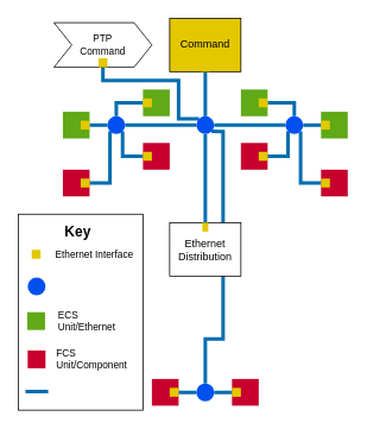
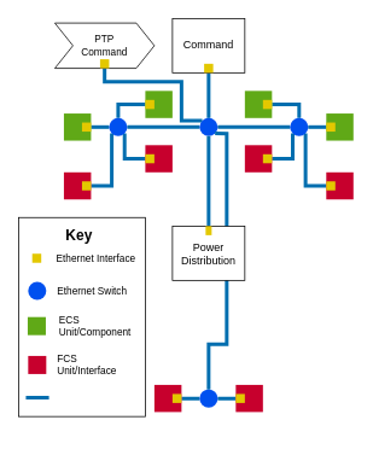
  <mxCell id="0" />
  <mxCell id="1" parent="0" />
  <mxCell id="2" style="edgeStyle=orthogonalEdgeStyle;shape=connector;rounded=0;orthogonalLoop=1;jettySize=auto;html=1;entryX=1;entryY=1;entryDx=0;entryDy=0;labelBackgroundColor=default;strokeColor=#006EAF;strokeWidth=4;align=center;verticalAlign=middle;fontFamily=Helvetica;fontSize=11;fontColor=default;endArrow=none;endFill=0;fillColor=#1ba1e2;exitX=0;exitY=0.5;exitDx=0;exitDy=0;" parent="1" source="67" target="15" edge="1"><mxGeometry relative="1" as="geometry"><mxPoint x="350" y="250" as="sourcePoint" /><Array as="points"><mxPoint x="337" y="205" /></Array><mxPoint x="340" y="230" as="targetPoint" /></mxGeometry></mxCell>
  <mxCell id="3" style="edgeStyle=orthogonalEdgeStyle;shape=connector;rounded=0;orthogonalLoop=1;jettySize=auto;html=1;exitX=1;exitY=0.5;exitDx=0;exitDy=0;entryX=0;entryY=1;entryDx=0;entryDy=0;labelBackgroundColor=default;strokeColor=#006EAF;strokeWidth=4;align=center;verticalAlign=middle;fontFamily=Helvetica;fontSize=11;fontColor=default;endArrow=none;endFill=0;fillColor=#1ba1e2;" parent="1" source="62" target="12" edge="1"><mxGeometry relative="1" as="geometry"><Array as="points"><mxPoint x="123" y="205" /></Array><mxPoint x="120" y="230" as="targetPoint" /></mxGeometry></mxCell>
  <mxCell id="4" style="edgeStyle=orthogonalEdgeStyle;shape=connector;rounded=0;orthogonalLoop=1;jettySize=auto;html=1;exitX=0;exitY=0.5;exitDx=0;exitDy=0;entryX=1;entryY=1;entryDx=0;entryDy=0;labelBackgroundColor=default;strokeColor=#006EAF;strokeWidth=4;align=center;verticalAlign=middle;fontFamily=Helvetica;fontSize=11;fontColor=default;endArrow=none;endFill=0;fillColor=#1ba1e2;" parent="1" source="65" target="12" edge="1"><mxGeometry relative="1" as="geometry"><Array as="points"><mxPoint x="137" y="175" /></Array><mxPoint x="140" y="230" as="targetPoint" /></mxGeometry></mxCell>
  <mxCell id="5" style="edgeStyle=orthogonalEdgeStyle;shape=connector;rounded=0;orthogonalLoop=1;jettySize=auto;html=1;exitX=1;exitY=0.5;exitDx=0;exitDy=0;entryX=0;entryY=1;entryDx=0;entryDy=0;labelBackgroundColor=default;strokeColor=#006EAF;strokeWidth=4;align=center;verticalAlign=middle;fontFamily=Helvetica;fontSize=11;fontColor=default;endArrow=none;endFill=0;fillColor=#1ba1e2;" parent="1" source="70" target="15" edge="1"><mxGeometry relative="1" as="geometry"><Array as="points"><mxPoint x="323" y="175" /></Array><mxPoint x="320" y="230" as="targetPoint" /></mxGeometry></mxCell>
  <mxCell id="6" style="edgeStyle=orthogonalEdgeStyle;shape=connector;rounded=0;orthogonalLoop=1;jettySize=auto;html=1;exitX=0;exitY=0.5;exitDx=0;exitDy=0;entryX=0.5;entryY=0;entryDx=0;entryDy=0;labelBackgroundColor=default;strokeColor=#006EAF;strokeWidth=4;align=center;verticalAlign=middle;fontFamily=Helvetica;fontSize=11;fontColor=default;endArrow=none;endFill=0;fillColor=#1ba1e2;" parent="1" source="56" target="12" edge="1"><mxGeometry relative="1" as="geometry" /></mxCell>
  <mxCell id="7" style="edgeStyle=orthogonalEdgeStyle;shape=connector;rounded=0;orthogonalLoop=1;jettySize=auto;html=1;exitX=1;exitY=0.5;exitDx=0;exitDy=0;entryX=0.5;entryY=0;entryDx=0;entryDy=0;labelBackgroundColor=default;strokeColor=#006EAF;strokeWidth=4;align=center;verticalAlign=middle;fontFamily=Helvetica;fontSize=11;fontColor=default;endArrow=none;endFill=0;fillColor=#1ba1e2;" parent="1" source="53" target="15" edge="1"><mxGeometry relative="1" as="geometry" /></mxCell>
  <mxCell id="8" value="" style="edgeStyle=orthogonalEdgeStyle;shape=connector;rounded=0;orthogonalLoop=1;jettySize=auto;html=1;labelBackgroundColor=default;strokeColor=#006EAF;align=center;verticalAlign=middle;fontFamily=Helvetica;fontSize=11;fontColor=default;endArrow=none;endFill=0;fillColor=#1ba1e2;strokeWidth=4;" parent="1" source="43" target="20" edge="1"><mxGeometry relative="1" as="geometry" /></mxCell>
  <mxCell id="9" value="" style="edgeStyle=orthogonalEdgeStyle;shape=connector;rounded=0;orthogonalLoop=1;jettySize=auto;html=1;labelBackgroundColor=default;strokeColor=#006EAF;strokeWidth=4;align=center;verticalAlign=middle;fontFamily=Helvetica;fontSize=11;fontColor=default;endArrow=none;endFill=0;fillColor=#1ba1e2;" parent="1" source="46" target="20" edge="1"><mxGeometry relative="1" as="geometry" /></mxCell>
  <mxCell id="10" style="edgeStyle=orthogonalEdgeStyle;shape=connector;rounded=0;orthogonalLoop=1;jettySize=auto;html=1;exitX=1;exitY=0.5;exitDx=0;exitDy=0;entryX=0;entryY=0.5;entryDx=0;entryDy=0;labelBackgroundColor=default;strokeColor=#006EAF;strokeWidth=4;align=center;verticalAlign=middle;fontFamily=Helvetica;fontSize=11;fontColor=default;endArrow=none;endFill=0;fillColor=#1ba1e2;" parent="1" source="12" target="18" edge="1"><mxGeometry relative="1" as="geometry" /></mxCell>
  <mxCell id="11" style="edgeStyle=orthogonalEdgeStyle;shape=connector;rounded=0;orthogonalLoop=1;jettySize=auto;html=1;exitX=0;exitY=0.5;exitDx=0;exitDy=0;entryX=1;entryY=0.5;entryDx=0;entryDy=0;labelBackgroundColor=default;strokeColor=#006EAF;strokeWidth=4;align=center;verticalAlign=middle;fontFamily=Helvetica;fontSize=11;fontColor=default;endArrow=none;endFill=0;fillColor=#1ba1e2;" parent="1" source="12" target="59" edge="1"><mxGeometry relative="1" as="geometry" /></mxCell>
  <mxCell id="12" value="" style="ellipse;whiteSpace=wrap;html=1;aspect=fixed;fillColor=#0050ef;fontColor=#ffffff;strokeColor=none;" parent="1" vertex="1"><mxGeometry x="120" y="130" width="20" height="20" as="geometry" /></mxCell>
  <mxCell id="13" style="edgeStyle=orthogonalEdgeStyle;shape=connector;rounded=0;orthogonalLoop=1;jettySize=auto;html=1;exitX=1;exitY=0.5;exitDx=0;exitDy=0;entryX=0;entryY=0.5;entryDx=0;entryDy=0;labelBackgroundColor=default;strokeColor=#006EAF;strokeWidth=4;align=center;verticalAlign=middle;fontFamily=Helvetica;fontSize=11;fontColor=default;endArrow=none;endFill=0;fillColor=#1ba1e2;" parent="1" source="15" target="50" edge="1"><mxGeometry relative="1" as="geometry" /></mxCell>
  <mxCell id="14" style="edgeStyle=orthogonalEdgeStyle;shape=connector;rounded=0;orthogonalLoop=1;jettySize=auto;html=1;exitX=0;exitY=0.5;exitDx=0;exitDy=0;entryX=1;entryY=0.5;entryDx=0;entryDy=0;labelBackgroundColor=default;strokeColor=#006EAF;strokeWidth=4;align=center;verticalAlign=middle;fontFamily=Helvetica;fontSize=11;fontColor=default;endArrow=none;endFill=0;fillColor=#1ba1e2;" parent="1" source="15" target="18" edge="1"><mxGeometry relative="1" as="geometry" /></mxCell>
  <mxCell id="15" value="" style="ellipse;whiteSpace=wrap;html=1;aspect=fixed;fillColor=#0050ef;fontColor=#ffffff;strokeColor=none;" parent="1" vertex="1"><mxGeometry x="320" y="130" width="20" height="20" as="geometry" /></mxCell>
  <mxCell id="16" style="edgeStyle=orthogonalEdgeStyle;shape=connector;rounded=0;orthogonalLoop=1;jettySize=auto;html=1;exitX=0.5;exitY=0;exitDx=0;exitDy=0;entryX=0.5;entryY=1;entryDx=0;entryDy=0;labelBackgroundColor=default;strokeColor=#006EAF;strokeWidth=4;align=center;verticalAlign=middle;fontFamily=Helvetica;fontSize=11;fontColor=default;endArrow=none;endFill=0;fillColor=#1ba1e2;" parent="1" source="18" target="73" edge="1"><mxGeometry relative="1" as="geometry" /></mxCell>
  <mxCell id="17" style="edgeStyle=orthogonalEdgeStyle;shape=connector;rounded=0;orthogonalLoop=1;jettySize=auto;html=1;exitX=0;exitY=0;exitDx=0;exitDy=0;entryX=0.5;entryY=1;entryDx=0;entryDy=0;labelBackgroundColor=default;strokeColor=#006EAF;strokeWidth=4;align=center;verticalAlign=middle;fontFamily=Helvetica;fontSize=11;fontColor=default;endArrow=none;endFill=0;fillColor=#1ba1e2;" parent="1" source="18" target="76" edge="1"><mxGeometry relative="1" as="geometry"><Array as="points"><mxPoint x="200" y="133" /><mxPoint x="200" y="90" /><mxPoint x="115" y="90" /></Array></mxGeometry></mxCell>
  <mxCell id="18" value="" style="ellipse;whiteSpace=wrap;html=1;aspect=fixed;fillColor=#0050ef;fontColor=#ffffff;strokeColor=none;" parent="1" vertex="1"><mxGeometry x="220" y="130" width="20" height="20" as="geometry" /></mxCell>
  <mxCell id="19" style="edgeStyle=orthogonalEdgeStyle;shape=connector;rounded=0;orthogonalLoop=1;jettySize=auto;html=1;exitX=0.5;exitY=0;exitDx=0;exitDy=0;entryX=1;entryY=1;entryDx=0;entryDy=0;labelBackgroundColor=default;strokeColor=#006EAF;strokeWidth=4;align=center;verticalAlign=middle;fontFamily=Helvetica;fontSize=11;fontColor=default;endArrow=none;endFill=0;fillColor=#1ba1e2;" parent="1" source="20" target="18" edge="1"><mxGeometry relative="1" as="geometry"><Array as="points"><mxPoint x="230" y="380" /><mxPoint x="250" y="380" /><mxPoint x="250" y="147" /></Array></mxGeometry></mxCell>
  <mxCell id="20" value="" style="ellipse;whiteSpace=wrap;html=1;aspect=fixed;fillColor=#0050ef;fontColor=#ffffff;strokeColor=none;" parent="1" vertex="1"><mxGeometry x="220" y="430" width="20" height="20" as="geometry" /></mxCell>
  <mxCell id="21" value="" style="group;align=left;" parent="1" vertex="1" connectable="0"><mxGeometry x="20" y="240" width="140" height="241" as="geometry" /></mxCell>
  <mxCell id="22" value="" style="whiteSpace=wrap;html=1;fontFamily=Helvetica;fontSize=11;fontColor=default;" parent="21" vertex="1"><mxGeometry width="140" height="220" as="geometry" /></mxCell>
  <mxCell id="23" value="" style="group" parent="21" vertex="1" connectable="0"><mxGeometry x="15" y="30" width="115" height="30" as="geometry" /></mxCell>
  <mxCell id="24" value="" style="whiteSpace=wrap;html=1;fontFamily=Helvetica;fontSize=11;fontColor=#000000;fillColor=#e3c800;strokeColor=none;" parent="23" vertex="1"><mxGeometry y="10" width="10" height="10" as="geometry" /></mxCell>
  <mxCell id="25" value="Ethernet Interface" style="text;strokeColor=none;align=left;fillColor=none;html=1;verticalAlign=middle;whiteSpace=wrap;rounded=0;fontSize=11;fontFamily=Helvetica;fontColor=default;" parent="23" vertex="1"><mxGeometry x="25" width="90" height="30" as="geometry" /></mxCell>
  <mxCell id="26" value="&lt;b style=&quot;font-size: 16px;&quot;&gt;Key&lt;/b&gt;" style="text;strokeColor=none;align=center;fillColor=none;html=1;verticalAlign=middle;whiteSpace=wrap;rounded=0;fontSize=16;fontFamily=Helvetica;fontColor=default;" parent="23" vertex="1"><mxGeometry x="32" y="-21" width="40" height="20" as="geometry" /></mxCell>
  <mxCell id="27" value="" style="group;align=left;" parent="21" vertex="1" connectable="0"><mxGeometry x="10.5" y="148" width="120" height="30" as="geometry" /></mxCell>
  <mxCell id="28" value="" style="whiteSpace=wrap;html=1;aspect=fixed;fillColor=#C7002D;fontColor=#ffffff;strokeColor=none;" parent="27" vertex="1"><mxGeometry y="5" width="20" height="20" as="geometry" /></mxCell>
- <mxCell id="29" value="FCS Unit/Component" style="text;strokeColor=none;align=left;fillColor=none;html=1;verticalAlign=middle;whiteSpace=wrap;rounded=0;fontSize=11;fontFamily=Helvetica;fontColor=default;" parent="27" vertex="1"><mxGeometry x="30" width="90" height="30" as="geometry" /></mxCell>
+ <mxCell id="29" value="FCS Unit/Interface" style="text;strokeColor=none;align=left;fillColor=none;html=1;verticalAlign=middle;whiteSpace=wrap;rounded=0;fontSize=11;fontFamily=Helvetica;fontColor=default;" parent="27" vertex="1"><mxGeometry x="30" width="90" height="30" as="geometry" /></mxCell>
  <mxCell id="30" value="" style="group" parent="21" vertex="1" connectable="0"><mxGeometry x="10" y="105" width="130" height="30" as="geometry" /></mxCell>
  <mxCell id="31" value="" style="whiteSpace=wrap;html=1;aspect=fixed;fillColor=#60a917;fontColor=#ffffff;strokeColor=none;" parent="30" vertex="1"><mxGeometry y="5" width="20" height="20" as="geometry" /></mxCell>
- <mxCell id="32" value="ECS Unit/Ethernet" style="text;strokeColor=none;align=left;fillColor=none;html=1;verticalAlign=middle;whiteSpace=wrap;rounded=0;fontSize=11;fontFamily=Helvetica;fontColor=default;" parent="30" vertex="1"><mxGeometry x="33" width="85" height="30" as="geometry" /></mxCell>
+ <mxCell id="32" value="ECS Unit/Component" style="text;strokeColor=none;align=left;fillColor=none;html=1;verticalAlign=middle;whiteSpace=wrap;rounded=0;fontSize=11;fontFamily=Helvetica;fontColor=default;" parent="30" vertex="1"><mxGeometry x="33" width="85" height="30" as="geometry" /></mxCell>
  <mxCell id="33" value="" style="group" parent="21" vertex="1" connectable="0"><mxGeometry x="10.5" y="67" width="120" height="30" as="geometry" /></mxCell>
  <mxCell id="34" value="" style="ellipse;whiteSpace=wrap;html=1;aspect=fixed;fillColor=#0050ef;fontColor=#ffffff;strokeColor=none;" parent="33" vertex="1"><mxGeometry y="4" width="20" height="20" as="geometry" /></mxCell>
+ <mxCell id="35" value="Ethernet Switch" style="text;strokeColor=none;align=left;fillColor=none;html=1;verticalAlign=middle;whiteSpace=wrap;rounded=0;fontSize=11;fontFamily=Helvetica;fontColor=default;" parent="33" vertex="1"><mxGeometry x="30" width="90" height="30" as="geometry" /></mxCell>
  <mxCell id="36" value="" style="group" parent="21" vertex="1" connectable="0"><mxGeometry x="31.5" y="184" width="99" height="30" as="geometry" /></mxCell>
  <mxCell id="37" value="" style="edgeStyle=orthogonalEdgeStyle;shape=connector;rounded=0;orthogonalLoop=1;jettySize=auto;html=1;labelBackgroundColor=default;strokeColor=#006EAF;strokeWidth=4;align=center;verticalAlign=middle;fontFamily=Helvetica;fontSize=11;fontColor=default;endArrow=none;endFill=0;fillColor=#1ba1e2;" parent="36" edge="1"><mxGeometry relative="1" as="geometry"><mxPoint x="-23.5" y="15.03" as="sourcePoint" /><mxPoint x="2" y="14.97" as="targetPoint" /><Array as="points"><mxPoint y="14.97" /></Array></mxGeometry></mxCell>
  <mxCell id="38" style="edgeStyle=orthogonalEdgeStyle;shape=connector;rounded=0;orthogonalLoop=1;jettySize=auto;html=1;exitX=0.5;exitY=1;exitDx=0;exitDy=0;entryX=0.5;entryY=0;entryDx=0;entryDy=0;labelBackgroundColor=default;strokeColor=#006EAF;strokeWidth=4;align=center;verticalAlign=middle;fontFamily=Helvetica;fontSize=11;fontColor=default;endArrow=none;endFill=0;fillColor=#1ba1e2;" parent="1" source="18" target="41" edge="1"><mxGeometry relative="1" as="geometry" /></mxCell>
  <mxCell id="39" value="" style="group" parent="1" vertex="1" connectable="0"><mxGeometry x="190" y="249.5" width="80" height="60" as="geometry" /></mxCell>
- <mxCell id="40" value="Ethernet Distribution" style="whiteSpace=wrap;html=1;" parent="39" vertex="1"><mxGeometry width="80" height="60" as="geometry" /></mxCell>
+ <mxCell id="40" value="Power Distribution" style="whiteSpace=wrap;html=1;" parent="39" vertex="1"><mxGeometry width="80" height="60" as="geometry" /></mxCell>
  <mxCell id="41" value="" style="whiteSpace=wrap;html=1;fontFamily=Helvetica;fontSize=11;fontColor=#000000;fillColor=#e3c800;strokeColor=none;" parent="39" vertex="1"><mxGeometry x="36.667" width="6.667" height="10" as="geometry" /></mxCell>
  <mxCell id="42" value="" style="group" parent="1" vertex="1" connectable="0"><mxGeometry x="260" y="425" width="30" height="30" as="geometry" /></mxCell>
  <mxCell id="43" value="" style="whiteSpace=wrap;html=1;aspect=fixed;fillColor=#C7002D;fontColor=#ffffff;strokeColor=none;" parent="42" vertex="1"><mxGeometry width="30" height="30" as="geometry" /></mxCell>
  <mxCell id="44" value="" style="whiteSpace=wrap;html=1;fontFamily=Helvetica;fontSize=11;fontColor=#000000;fillColor=#e3c800;strokeColor=none;" parent="42" vertex="1"><mxGeometry y="10" width="10" height="10" as="geometry" /></mxCell>
  <mxCell id="45" value="" style="group" parent="1" vertex="1" connectable="0"><mxGeometry x="170" y="425" width="30" height="30" as="geometry" /></mxCell>
  <mxCell id="46" value="" style="whiteSpace=wrap;html=1;aspect=fixed;fillColor=#C7002D;fontColor=#ffffff;strokeColor=none;" parent="45" vertex="1"><mxGeometry width="30" height="30" as="geometry" /></mxCell>
  <mxCell id="47" value="" style="whiteSpace=wrap;html=1;fontFamily=Helvetica;fontSize=11;fontColor=#000000;fillColor=#e3c800;strokeColor=none;" parent="45" vertex="1"><mxGeometry x="20" y="10" width="10" height="10" as="geometry" /></mxCell>
  <mxCell id="48" value="" style="group" parent="1" vertex="1" connectable="0"><mxGeometry x="360" y="125" width="30" height="30" as="geometry" /></mxCell>
  <mxCell id="49" value="" style="whiteSpace=wrap;html=1;aspect=fixed;fillColor=#60a917;fontColor=#ffffff;strokeColor=none;" parent="48" vertex="1"><mxGeometry width="30" height="30" as="geometry" /></mxCell>
  <mxCell id="50" value="" style="whiteSpace=wrap;html=1;fontFamily=Helvetica;fontSize=11;fontColor=#000000;fillColor=#e3c800;strokeColor=none;" parent="48" vertex="1"><mxGeometry y="10" width="10" height="10" as="geometry" /></mxCell>
  <mxCell id="51" value="" style="group" parent="1" vertex="1" connectable="0"><mxGeometry x="270" y="100" width="30" height="30" as="geometry" /></mxCell>
  <mxCell id="52" value="" style="whiteSpace=wrap;html=1;aspect=fixed;fillColor=#60a917;fontColor=#ffffff;strokeColor=none;" parent="51" vertex="1"><mxGeometry width="30" height="30" as="geometry" /></mxCell>
  <mxCell id="53" value="" style="whiteSpace=wrap;html=1;fontFamily=Helvetica;fontSize=11;fontColor=#000000;fillColor=#e3c800;strokeColor=none;" parent="51" vertex="1"><mxGeometry x="20" y="10" width="10" height="10" as="geometry" /></mxCell>
  <mxCell id="54" value="" style="group" parent="1" vertex="1" connectable="0"><mxGeometry x="160" y="100" width="30" height="30" as="geometry" /></mxCell>
  <mxCell id="55" value="" style="whiteSpace=wrap;html=1;aspect=fixed;fillColor=#60a917;fontColor=#ffffff;strokeColor=none;" parent="54" vertex="1"><mxGeometry width="30" height="30" as="geometry" /></mxCell>
  <mxCell id="56" value="" style="whiteSpace=wrap;html=1;fontFamily=Helvetica;fontSize=11;fontColor=#000000;fillColor=#e3c800;strokeColor=none;" parent="54" vertex="1"><mxGeometry y="10" width="10" height="10" as="geometry" /></mxCell>
  <mxCell id="57" value="" style="group" parent="1" vertex="1" connectable="0"><mxGeometry x="70" y="125" width="30" height="30" as="geometry" /></mxCell>
  <mxCell id="58" value="" style="whiteSpace=wrap;html=1;aspect=fixed;fillColor=#60a917;fontColor=#ffffff;strokeColor=none;" parent="57" vertex="1"><mxGeometry width="30" height="30" as="geometry" /></mxCell>
  <mxCell id="59" value="" style="whiteSpace=wrap;html=1;fontFamily=Helvetica;fontSize=11;fontColor=#000000;fillColor=#e3c800;strokeColor=none;" parent="57" vertex="1"><mxGeometry x="20" y="10" width="10" height="10" as="geometry" /></mxCell>
  <mxCell id="60" value="" style="group" parent="1" vertex="1" connectable="0"><mxGeometry x="70" y="190" width="30" height="30" as="geometry" /></mxCell>
  <mxCell id="61" value="" style="whiteSpace=wrap;html=1;aspect=fixed;fillColor=#C7002D;fontColor=#ffffff;strokeColor=none;" parent="60" vertex="1"><mxGeometry width="30" height="30" as="geometry" /></mxCell>
  <mxCell id="62" value="" style="whiteSpace=wrap;html=1;fontFamily=Helvetica;fontSize=11;fontColor=#000000;fillColor=#e3c800;strokeColor=none;" parent="60" vertex="1"><mxGeometry x="20" y="10" width="10" height="10" as="geometry" /></mxCell>
  <mxCell id="63" value="" style="group" parent="1" vertex="1" connectable="0"><mxGeometry x="160" y="160" width="30" height="30" as="geometry" /></mxCell>
  <mxCell id="64" value="" style="whiteSpace=wrap;html=1;aspect=fixed;fillColor=#C7002D;fontColor=#ffffff;strokeColor=none;" parent="63" vertex="1"><mxGeometry width="30" height="30" as="geometry" /></mxCell>
  <mxCell id="65" value="" style="whiteSpace=wrap;html=1;fontFamily=Helvetica;fontSize=11;fontColor=#000000;fillColor=#e3c800;strokeColor=none;" parent="63" vertex="1"><mxGeometry y="10" width="10" height="10" as="geometry" /></mxCell>
  <mxCell id="66" value="" style="group" parent="1" vertex="1" connectable="0"><mxGeometry x="360" y="190" width="30" height="30" as="geometry" /></mxCell>
  <mxCell id="67" value="" style="whiteSpace=wrap;html=1;aspect=fixed;fillColor=#C7002D;fontColor=#ffffff;strokeColor=none;" parent="66" vertex="1"><mxGeometry width="30" height="30" as="geometry" /></mxCell>
  <mxCell id="68" value="" style="whiteSpace=wrap;html=1;fontFamily=Helvetica;fontSize=11;fontColor=#000000;fillColor=#e3c800;strokeColor=none;" parent="66" vertex="1"><mxGeometry y="10" width="10" height="10" as="geometry" /></mxCell>
  <mxCell id="69" value="" style="group" parent="1" vertex="1" connectable="0"><mxGeometry x="270" y="160" width="30" height="30" as="geometry" /></mxCell>
  <mxCell id="70" value="" style="whiteSpace=wrap;html=1;aspect=fixed;fillColor=#C7002D;fontColor=#ffffff;strokeColor=none;" parent="69" vertex="1"><mxGeometry width="30" height="30" as="geometry" /></mxCell>
  <mxCell id="71" value="" style="whiteSpace=wrap;html=1;fontFamily=Helvetica;fontSize=11;fontColor=#000000;fillColor=#e3c800;strokeColor=none;" parent="69" vertex="1"><mxGeometry x="20" y="10" width="10" height="10" as="geometry" /></mxCell>
  <mxCell id="72" value="" style="group" parent="1" vertex="1" connectable="0"><mxGeometry x="190" y="20" width="80" height="60" as="geometry" /></mxCell>
- <mxCell id="73" value="Command" style="whiteSpace=wrap;html=1;fillColor=#e3c800;" parent="72" vertex="1"><mxGeometry width="80" height="60" as="geometry" /></mxCell>
+ <mxCell id="73" value="Command" style="whiteSpace=wrap;html=1;" parent="72" vertex="1"><mxGeometry width="80" height="60" as="geometry" /></mxCell>
  <mxCell id="74" value="" style="whiteSpace=wrap;html=1;fontFamily=Helvetica;fontSize=11;fontColor=#000000;fillColor=#e3c800;strokeColor=none;" parent="72" vertex="1"><mxGeometry x="35" y="50" width="10" height="10" as="geometry" /></mxCell>
  <mxCell id="75" value="" style="group" parent="1" vertex="1" connectable="0"><mxGeometry x="60" y="25" width="110" height="50" as="geometry" /></mxCell>
  <mxCell id="76" value="PTP &lt;br&gt;Command" style="shape=step;perimeter=stepPerimeter;whiteSpace=wrap;html=1;fixedSize=1;fontFamily=Helvetica;fontSize=11;fontColor=default;" parent="75" vertex="1"><mxGeometry width="110" height="50" as="geometry" /></mxCell>
  <mxCell id="77" value="" style="whiteSpace=wrap;html=1;fontFamily=Helvetica;fontSize=11;fontColor=#000000;fillColor=#e3c800;strokeColor=none;" parent="75" vertex="1"><mxGeometry x="50" y="40" width="10" height="10" as="geometry" /></mxCell>
